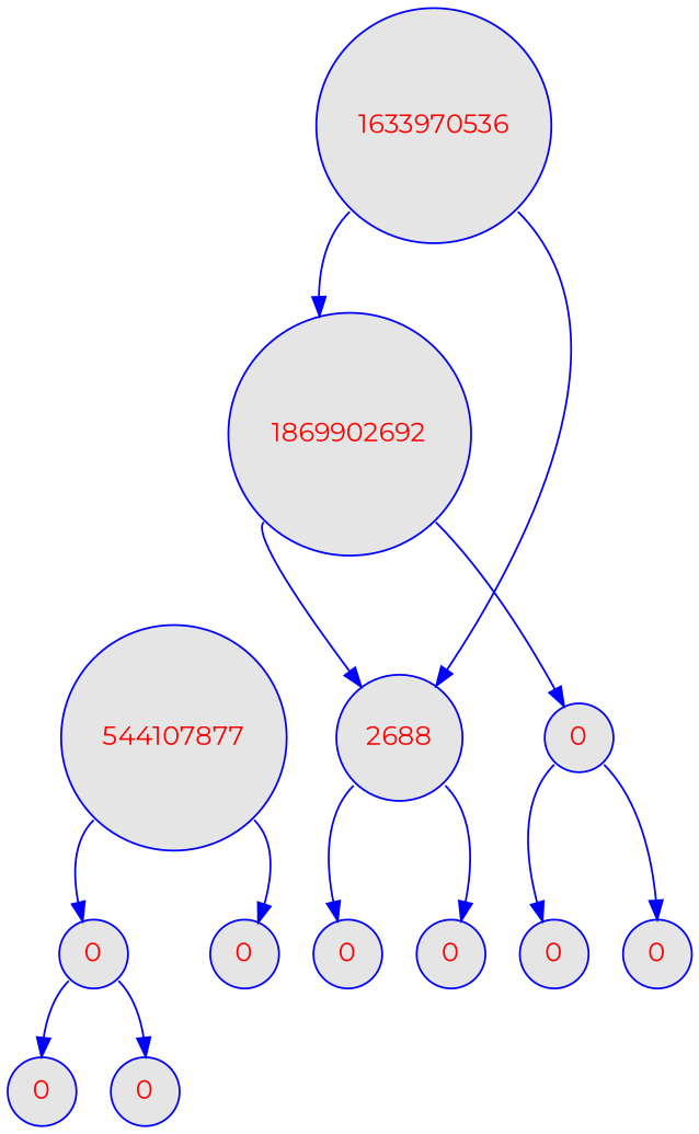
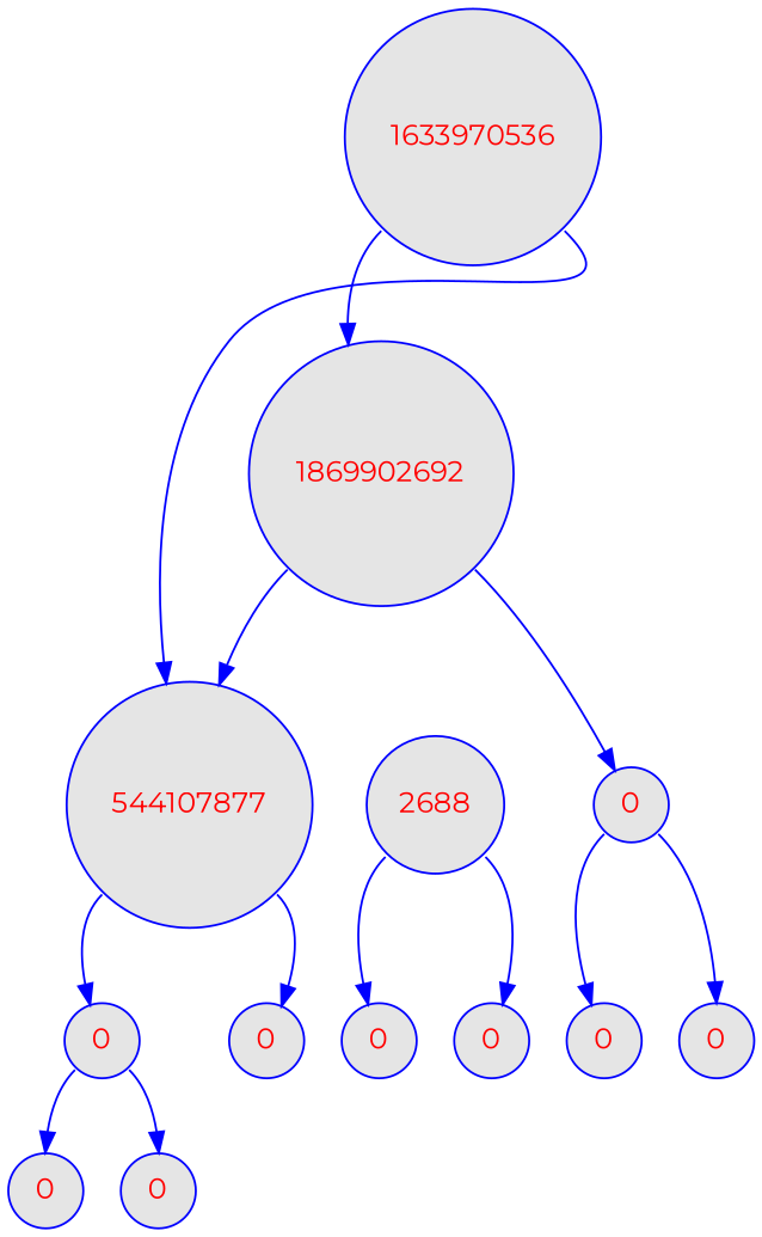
  digraph {
    fontname=Montserrat
    node [color=blue fillcolor=grey90 fontcolor=red fontname=Montserrat fontsize=14 shape=circle style="rounded, filled"]
    edge [color=blue fontname=Montserrat tailport=sw]
    n1 [label=1633970536 width=0.5]
    n2 [label=1869902692 width=0.5]
    n3 [label=544107877 width=0.5]
    n4 [label=2688 width=0.5]
    n5 [label=0 width=0.5]
    n6 [label=0 width=0.5]
    n7 [label=0 width=0.5]
    n8 [label=0 width=0.5]
    n9 [label=0 width=0.5]
    n10 [label=0 width=0.5]
    n11 [label=0 width=0.5]
    n12 [label=0 width=0.5]
    n13 [label=0 width=0.5]
    n1 -> n2
-   n1 -> n4 [tailport=se]
-   n2 -> n4
+   n1 -> n3 [tailport=se]
+   n2 -> n3
    n2 -> n5 [tailport=se]
    n3 -> n6
    n3 -> n7 [tailport=se]
    n4 -> n8
    n4 -> n9 [tailport=se]
    n5 -> n10
    n5 -> n11 [tailport=se]
    n6 -> n12
    n6 -> n13 [tailport=se]
  }
